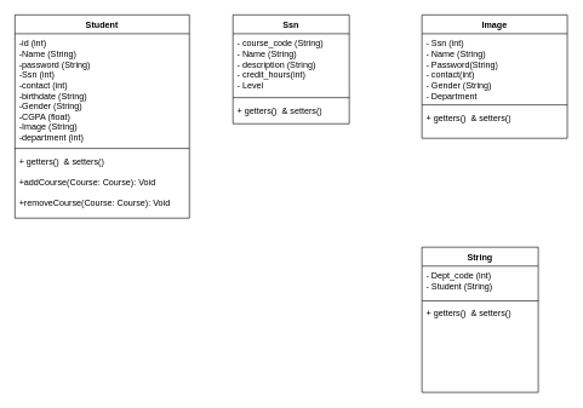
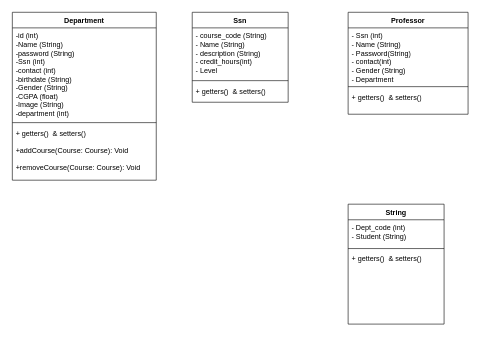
  <mxCell id="0" />
  <mxCell id="1" parent="0" />
- <mxCell id="2" value="Student" style="swimlane;fontStyle=1;align=center;verticalAlign=top;childLayout=stackLayout;horizontal=1;startSize=26;horizontalStack=0;resizeParent=1;resizeParentMax=0;resizeLast=0;collapsible=1;marginBottom=0;whiteSpace=wrap;html=1;" vertex="1" parent="1"><mxGeometry x="20" y="20" width="240" height="280" as="geometry" /></mxCell>
+ <mxCell id="2" value="Department" style="swimlane;fontStyle=1;align=center;verticalAlign=top;childLayout=stackLayout;horizontal=1;startSize=26;horizontalStack=0;resizeParent=1;resizeParentMax=0;resizeLast=0;collapsible=1;marginBottom=0;whiteSpace=wrap;html=1;" vertex="1" parent="1"><mxGeometry x="20" y="20" width="240" height="280" as="geometry" /></mxCell>
  <mxCell id="3" value="-id (int)&lt;br&gt;-Name (String)&lt;br&gt;-password (String)&lt;br&gt;-Ssn (int)&lt;br&gt;-contact (int)&lt;br&gt;-birthdate (String)&lt;br&gt;-Gender (String)&lt;br&gt;-CGPA (float)&lt;br&gt;-Image (String)&lt;br&gt;-department (int)" style="text;strokeColor=none;fillColor=none;align=left;verticalAlign=top;spacingLeft=4;spacingRight=4;overflow=hidden;rotatable=0;points=[[0,0.5],[1,0.5]];portConstraint=eastwest;whiteSpace=wrap;html=1;" vertex="1" parent="2"><mxGeometry y="26" width="240" height="154" as="geometry" /></mxCell>
  <mxCell id="4" value="" style="line;strokeWidth=1;fillColor=none;align=left;verticalAlign=middle;spacingTop=-1;spacingLeft=3;spacingRight=3;rotatable=0;labelPosition=right;points=[];portConstraint=eastwest;strokeColor=inherit;" vertex="1" parent="2"><mxGeometry y="180" width="240" height="8" as="geometry" /></mxCell>
  <mxCell id="5" value="+ getters()&amp;nbsp; &amp;amp; setters()&lt;br&gt;&lt;br&gt;+addCourse(Course: Course): Void&lt;br&gt;&lt;br&gt;+removeCourse(Course: Course): Void&lt;br&gt;" style="text;strokeColor=none;fillColor=none;align=left;verticalAlign=top;spacingLeft=4;spacingRight=4;overflow=hidden;rotatable=0;points=[[0,0.5],[1,0.5]];portConstraint=eastwest;whiteSpace=wrap;html=1;" vertex="1" parent="2"><mxGeometry y="188" width="240" height="92" as="geometry" /></mxCell>
- <mxCell id="6" value="Image" style="swimlane;fontStyle=1;align=center;verticalAlign=top;childLayout=stackLayout;horizontal=1;startSize=26;horizontalStack=0;resizeParent=1;resizeParentMax=0;resizeLast=0;collapsible=1;marginBottom=0;whiteSpace=wrap;html=1;" vertex="1" parent="1"><mxGeometry x="580" y="20" width="200" height="170" as="geometry" /></mxCell>
+ <mxCell id="6" value="Professor" style="swimlane;fontStyle=1;align=center;verticalAlign=top;childLayout=stackLayout;horizontal=1;startSize=26;horizontalStack=0;resizeParent=1;resizeParentMax=0;resizeLast=0;collapsible=1;marginBottom=0;whiteSpace=wrap;html=1;" vertex="1" parent="1"><mxGeometry x="580" y="20" width="200" height="170" as="geometry" /></mxCell>
  <mxCell id="7" value="- Ssn (int)&lt;br&gt;- Name (String)&lt;br&gt;- Password(String)&lt;br&gt;- contact(int)&lt;br&gt;- Gender (String)&lt;br&gt;- Department" style="text;strokeColor=none;fillColor=none;align=left;verticalAlign=top;spacingLeft=4;spacingRight=4;overflow=hidden;rotatable=0;points=[[0,0.5],[1,0.5]];portConstraint=eastwest;whiteSpace=wrap;html=1;" vertex="1" parent="6"><mxGeometry y="26" width="200" height="94" as="geometry" /></mxCell>
  <mxCell id="8" value="" style="line;strokeWidth=1;fillColor=none;align=left;verticalAlign=middle;spacingTop=-1;spacingLeft=3;spacingRight=3;rotatable=0;labelPosition=right;points=[];portConstraint=eastwest;strokeColor=inherit;" vertex="1" parent="6"><mxGeometry y="120" width="200" height="8" as="geometry" /></mxCell>
  <mxCell id="9" value="+ getters()&amp;nbsp; &amp;amp; setters()&lt;br&gt;&lt;br&gt;" style="text;strokeColor=none;fillColor=none;align=left;verticalAlign=top;spacingLeft=4;spacingRight=4;overflow=hidden;rotatable=0;points=[[0,0.5],[1,0.5]];portConstraint=eastwest;whiteSpace=wrap;html=1;" vertex="1" parent="6"><mxGeometry y="128" width="200" height="42" as="geometry" /></mxCell>
  <mxCell id="10" value="Ssn" style="swimlane;fontStyle=1;align=center;verticalAlign=top;childLayout=stackLayout;horizontal=1;startSize=26;horizontalStack=0;resizeParent=1;resizeParentMax=0;resizeLast=0;collapsible=1;marginBottom=0;whiteSpace=wrap;html=1;" vertex="1" parent="1"><mxGeometry x="320" y="20" width="160" height="150" as="geometry" /></mxCell>
  <mxCell id="11" value="- course_code (String)&lt;br&gt;- Name (String)&lt;br&gt;- description (String)&lt;br&gt;- credit_hours(int)&lt;br&gt;- Level" style="text;strokeColor=none;fillColor=none;align=left;verticalAlign=top;spacingLeft=4;spacingRight=4;overflow=hidden;rotatable=0;points=[[0,0.5],[1,0.5]];portConstraint=eastwest;whiteSpace=wrap;html=1;" vertex="1" parent="10"><mxGeometry y="26" width="160" height="84" as="geometry" /></mxCell>
  <mxCell id="12" value="" style="line;strokeWidth=1;fillColor=none;align=left;verticalAlign=middle;spacingTop=-1;spacingLeft=3;spacingRight=3;rotatable=0;labelPosition=right;points=[];portConstraint=eastwest;strokeColor=inherit;" vertex="1" parent="10"><mxGeometry y="110" width="160" height="8" as="geometry" /></mxCell>
  <mxCell id="13" value="+ getters()&amp;nbsp; &amp;amp; setters()&lt;br style=&quot;border-color: var(--border-color);&quot;&gt;&lt;br&gt;" style="text;strokeColor=none;fillColor=none;align=left;verticalAlign=top;spacingLeft=4;spacingRight=4;overflow=hidden;rotatable=0;points=[[0,0.5],[1,0.5]];portConstraint=eastwest;whiteSpace=wrap;html=1;" vertex="1" parent="10"><mxGeometry y="118" width="160" height="32" as="geometry" /></mxCell>
  <mxCell id="14" value="String" style="swimlane;fontStyle=1;align=center;verticalAlign=top;childLayout=stackLayout;horizontal=1;startSize=26;horizontalStack=0;resizeParent=1;resizeParentMax=0;resizeLast=0;collapsible=1;marginBottom=0;whiteSpace=wrap;html=1;" vertex="1" parent="1"><mxGeometry x="580" y="340" width="160" height="200" as="geometry" /></mxCell>
  <mxCell id="15" value="- Dept_code (int)&lt;br&gt;- Student (String)" style="text;strokeColor=none;fillColor=none;align=left;verticalAlign=top;spacingLeft=4;spacingRight=4;overflow=hidden;rotatable=0;points=[[0,0.5],[1,0.5]];portConstraint=eastwest;whiteSpace=wrap;html=1;" vertex="1" parent="14"><mxGeometry y="26" width="160" height="44" as="geometry" /></mxCell>
  <mxCell id="16" value="" style="line;strokeWidth=1;fillColor=none;align=left;verticalAlign=middle;spacingTop=-1;spacingLeft=3;spacingRight=3;rotatable=0;labelPosition=right;points=[];portConstraint=eastwest;strokeColor=inherit;" vertex="1" parent="14"><mxGeometry y="70" width="160" height="8" as="geometry" /></mxCell>
  <mxCell id="17" value="+ getters()&amp;nbsp; &amp;amp; setters()&lt;br style=&quot;border-color: var(--border-color);&quot;&gt;" style="text;strokeColor=none;fillColor=none;align=left;verticalAlign=top;spacingLeft=4;spacingRight=4;overflow=hidden;rotatable=0;points=[[0,0.5],[1,0.5]];portConstraint=eastwest;whiteSpace=wrap;html=1;" vertex="1" parent="14"><mxGeometry y="78" width="160" height="122" as="geometry" /></mxCell>
